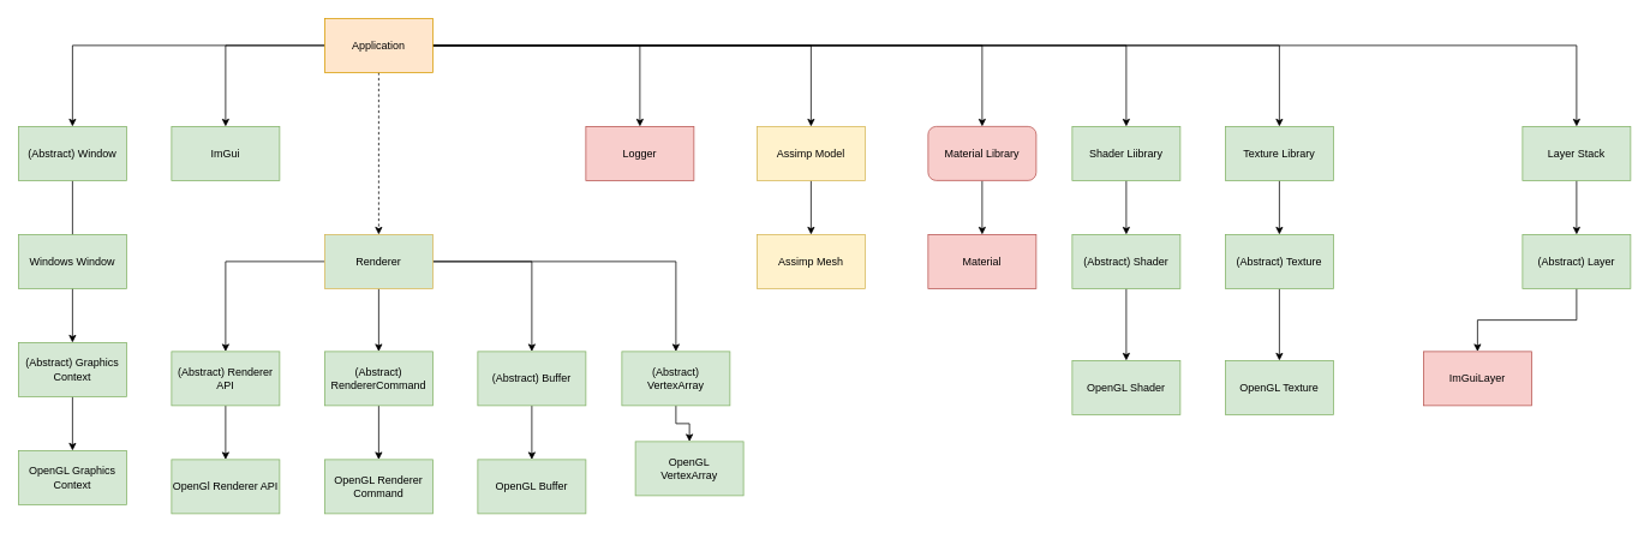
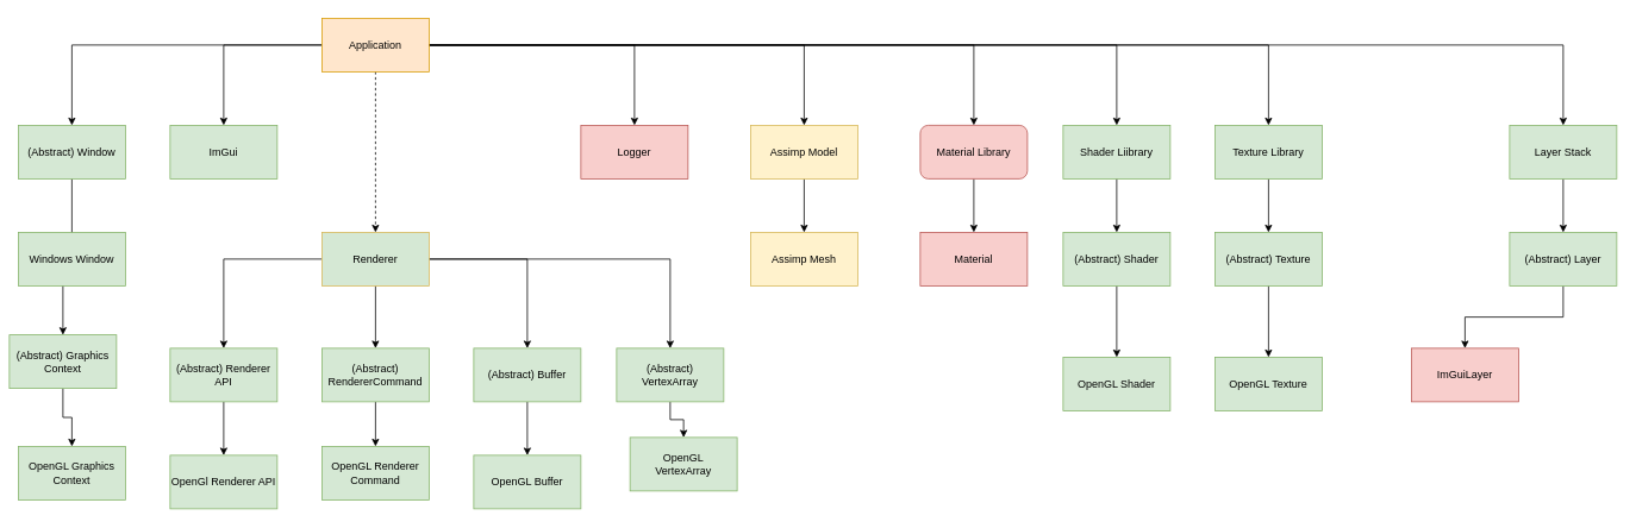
  <mxCell id="0" />
  <mxCell id="1" parent="0" />
  <mxCell id="2" style="edgeStyle=orthogonalEdgeStyle;rounded=0;orthogonalLoop=1;jettySize=auto;html=1;entryX=0.5;entryY=0;entryDx=0;entryDy=0;" parent="1" source="11" target="16" edge="1"><mxGeometry relative="1" as="geometry" /></mxCell>
  <mxCell id="3" style="edgeStyle=orthogonalEdgeStyle;rounded=0;orthogonalLoop=1;jettySize=auto;html=1;entryX=0.5;entryY=0;entryDx=0;entryDy=0;" parent="1" source="11" target="13" edge="1"><mxGeometry relative="1" as="geometry" /></mxCell>
  <mxCell id="4" style="edgeStyle=orthogonalEdgeStyle;rounded=0;orthogonalLoop=1;jettySize=auto;html=1;exitX=0.5;exitY=1;exitDx=0;exitDy=0;dashed=1;" parent="1" source="11" target="27" edge="1"><mxGeometry relative="1" as="geometry"><mxPoint x="410" y="130" as="sourcePoint" /></mxGeometry></mxCell>
  <mxCell id="5" style="edgeStyle=orthogonalEdgeStyle;rounded=0;orthogonalLoop=1;jettySize=auto;html=1;entryX=0.5;entryY=0;entryDx=0;entryDy=0;" parent="1" source="11" target="18" edge="1"><mxGeometry relative="1" as="geometry" /></mxCell>
  <mxCell id="6" style="edgeStyle=orthogonalEdgeStyle;rounded=0;orthogonalLoop=1;jettySize=auto;html=1;" parent="1" source="11" target="20" edge="1"><mxGeometry relative="1" as="geometry" /></mxCell>
  <mxCell id="7" style="edgeStyle=orthogonalEdgeStyle;rounded=0;orthogonalLoop=1;jettySize=auto;html=1;entryX=0.5;entryY=0;entryDx=0;entryDy=0;" parent="1" source="11" target="22" edge="1"><mxGeometry relative="1" as="geometry" /></mxCell>
  <mxCell id="8" style="edgeStyle=orthogonalEdgeStyle;rounded=0;orthogonalLoop=1;jettySize=auto;html=1;entryX=0.5;entryY=0;entryDx=0;entryDy=0;" parent="1" source="11" target="40" edge="1"><mxGeometry relative="1" as="geometry" /></mxCell>
  <mxCell id="9" style="edgeStyle=orthogonalEdgeStyle;rounded=0;orthogonalLoop=1;jettySize=auto;html=1;entryX=0.5;entryY=0;entryDx=0;entryDy=0;" parent="1" source="11" target="55" edge="1"><mxGeometry relative="1" as="geometry" /></mxCell>
  <mxCell id="10" style="edgeStyle=orthogonalEdgeStyle;rounded=0;orthogonalLoop=1;jettySize=auto;html=1;entryX=0.5;entryY=0;entryDx=0;entryDy=0;" edge="1" parent="1" source="11" target="57"><mxGeometry relative="1" as="geometry" /></mxCell>
  <mxCell id="11" value="Application" style="rounded=0;whiteSpace=wrap;html=1;fillColor=#ffe6cc;strokeColor=#d79b00;" parent="1" vertex="1"><mxGeometry x="360" width="120" height="60" as="geometry" y="20" /></mxCell>
  <mxCell id="12" style="edgeStyle=orthogonalEdgeStyle;rounded=0;orthogonalLoop=1;jettySize=auto;html=1;" parent="1" source="13" target="15" edge="1"><mxGeometry relative="1" as="geometry" /></mxCell>
  <mxCell id="13" value="(Abstract) Window" style="rounded=0;whiteSpace=wrap;html=1;fillColor=#d5e8d4;strokeColor=#82b366;" parent="1" vertex="1"><mxGeometry x="20" y="140" width="120" height="60" as="geometry" /></mxCell>
  <mxCell id="14" value="" style="edgeStyle=orthogonalEdgeStyle;rounded=0;orthogonalLoop=1;jettySize=auto;html=1;" parent="1" source="15" target="36" edge="1"><mxGeometry relative="1" as="geometry" /></mxCell>
- <mxCell id="15" value="(Abstract) Graphics Context" style="rounded=0;whiteSpace=wrap;html=1;fillColor=#d5e8d4;strokeColor=#82b366;" parent="1" vertex="1"><mxGeometry x="20" y="380" width="120" height="60" as="geometry" /></mxCell>
+ <mxCell id="15" value="(Abstract) Graphics Context" style="rounded=0;whiteSpace=wrap;html=1;fillColor=#d5e8d4;strokeColor=#82b366;" parent="1" vertex="1"><mxGeometry x="10" y="375" width="120" height="60" as="geometry" /></mxCell>
  <mxCell id="16" value="ImGui" style="rounded=0;whiteSpace=wrap;html=1;fillColor=#d5e8d4;strokeColor=#82b366;" parent="1" vertex="1"><mxGeometry x="190" y="140" width="120" height="60" as="geometry" /></mxCell>
  <mxCell id="17" style="edgeStyle=orthogonalEdgeStyle;rounded=0;orthogonalLoop=1;jettySize=auto;html=1;entryX=0.5;entryY=0;entryDx=0;entryDy=0;" parent="1" source="18" target="43" edge="1"><mxGeometry relative="1" as="geometry" /></mxCell>
  <mxCell id="18" value="Shader Liibrary" style="rounded=0;whiteSpace=wrap;html=1;fillColor=#d5e8d4;strokeColor=#82b366;" parent="1" vertex="1"><mxGeometry x="1190" y="140" width="120" height="60" as="geometry" /></mxCell>
  <mxCell id="19" style="edgeStyle=orthogonalEdgeStyle;rounded=0;orthogonalLoop=1;jettySize=auto;html=1;entryX=0.5;entryY=0;entryDx=0;entryDy=0;" parent="1" source="20" target="46" edge="1"><mxGeometry relative="1" as="geometry" /></mxCell>
  <mxCell id="20" value="Texture Library" style="rounded=0;whiteSpace=wrap;html=1;fillColor=#d5e8d4;strokeColor=#82b366;" parent="1" vertex="1"><mxGeometry x="1360" y="140" width="120" height="60" as="geometry" /></mxCell>
  <mxCell id="21" value="" style="edgeStyle=orthogonalEdgeStyle;rounded=0;orthogonalLoop=1;jettySize=auto;html=1;" parent="1" source="22" target="35" edge="1"><mxGeometry relative="1" as="geometry" /></mxCell>
  <mxCell id="22" value="Layer Stack" style="rounded=0;whiteSpace=wrap;html=1;fillColor=#d5e8d4;strokeColor=#82b366;" parent="1" vertex="1"><mxGeometry x="1690" y="140" width="120" height="60" as="geometry" /></mxCell>
  <mxCell id="23" value="" style="edgeStyle=orthogonalEdgeStyle;rounded=0;orthogonalLoop=1;jettySize=auto;html=1;entryX=0.5;entryY=0;entryDx=0;entryDy=0;" parent="1" source="27" target="29" edge="1"><mxGeometry relative="1" as="geometry"><mxPoint x="340" y="371" as="targetPoint" /></mxGeometry></mxCell>
  <mxCell id="24" value="" style="edgeStyle=orthogonalEdgeStyle;rounded=0;orthogonalLoop=1;jettySize=auto;html=1;" parent="1" source="27" target="32" edge="1"><mxGeometry relative="1" as="geometry" /></mxCell>
  <mxCell id="25" style="edgeStyle=orthogonalEdgeStyle;rounded=0;orthogonalLoop=1;jettySize=auto;html=1;" parent="1" source="27" target="49" edge="1"><mxGeometry relative="1" as="geometry" /></mxCell>
  <mxCell id="26" style="edgeStyle=orthogonalEdgeStyle;rounded=0;orthogonalLoop=1;jettySize=auto;html=1;entryX=0.5;entryY=0;entryDx=0;entryDy=0;" parent="1" source="27" target="52" edge="1"><mxGeometry relative="1" as="geometry" /></mxCell>
  <mxCell id="27" value="Renderer" style="rounded=0;whiteSpace=wrap;html=1;fillColor=#d5e8d4;strokeColor=#d6b656;" parent="1" vertex="1"><mxGeometry x="360" y="260" width="120" height="60" as="geometry" /></mxCell>
  <mxCell id="28" value="" style="edgeStyle=orthogonalEdgeStyle;rounded=0;orthogonalLoop=1;jettySize=auto;html=1;" parent="1" source="29" target="30" edge="1"><mxGeometry relative="1" as="geometry" /></mxCell>
  <mxCell id="29" value="(Abstract) Renderer API" style="rounded=0;whiteSpace=wrap;html=1;fillColor=#d5e8d4;strokeColor=#82b366;" parent="1" vertex="1"><mxGeometry x="190" y="390" width="120" height="60" as="geometry" /></mxCell>
  <mxCell id="30" value="OpenGl Renderer API" style="rounded=0;whiteSpace=wrap;html=1;fillColor=#d5e8d4;strokeColor=#82b366;" parent="1" vertex="1"><mxGeometry x="190" y="510" width="120" height="60" as="geometry" /></mxCell>
  <mxCell id="31" value="" style="edgeStyle=orthogonalEdgeStyle;rounded=0;orthogonalLoop=1;jettySize=auto;html=1;" parent="1" source="32" target="33" edge="1"><mxGeometry relative="1" as="geometry" /></mxCell>
  <mxCell id="32" value="(Abstract) RendererCommand" style="rounded=0;whiteSpace=wrap;html=1;fillColor=#d5e8d4;strokeColor=#82b366;" parent="1" vertex="1"><mxGeometry x="360" y="390" width="120" height="60" as="geometry" /></mxCell>
- <mxCell id="33" value="OpenGL Renderer Command" style="rounded=0;whiteSpace=wrap;html=1;fillColor=#d5e8d4;strokeColor=#82b366;" parent="1" vertex="1"><mxGeometry x="360" y="510" width="120" height="60" as="geometry" /></mxCell>
+ <mxCell id="33" value="OpenGL Renderer Command" style="rounded=0;whiteSpace=wrap;html=1;fillColor=#d5e8d4;strokeColor=#82b366;" parent="1" vertex="1"><mxGeometry x="360" y="500" width="120" height="60" as="geometry" /></mxCell>
  <mxCell id="34" value="" style="edgeStyle=orthogonalEdgeStyle;rounded=0;orthogonalLoop=1;jettySize=auto;html=1;entryX=0.5;entryY=0;entryDx=0;entryDy=0;" parent="1" source="35" target="38" edge="1"><mxGeometry relative="1" as="geometry"><mxPoint x="1470" y="380" as="targetPoint" /></mxGeometry></mxCell>
  <mxCell id="35" value="(Abstract) Layer" style="rounded=0;whiteSpace=wrap;html=1;fillColor=#d5e8d4;strokeColor=#82b366;" parent="1" vertex="1"><mxGeometry x="1690" y="260" width="120" height="60" as="geometry" /></mxCell>
  <mxCell id="36" value="OpenGL Graphics Context" style="rounded=0;whiteSpace=wrap;html=1;fillColor=#d5e8d4;strokeColor=#82b366;" parent="1" vertex="1"><mxGeometry x="20" y="500" width="120" height="60" as="geometry" /></mxCell>
  <mxCell id="37" value="Windows Window" style="rounded=0;whiteSpace=wrap;html=1;fillColor=#d5e8d4;strokeColor=#82b366;" parent="1" vertex="1"><mxGeometry x="20" y="260" width="120" height="60" as="geometry" /></mxCell>
  <mxCell id="38" value="ImGuiLayer" style="rounded=0;whiteSpace=wrap;html=1;fillColor=#f8cecc;strokeColor=#b85450;" parent="1" vertex="1"><mxGeometry x="1580" y="390" width="120" height="60" as="geometry" /></mxCell>
  <mxCell id="39" style="edgeStyle=orthogonalEdgeStyle;rounded=0;orthogonalLoop=1;jettySize=auto;html=1;entryX=0.5;entryY=0;entryDx=0;entryDy=0;" parent="1" source="40" target="41" edge="1"><mxGeometry relative="1" as="geometry" /></mxCell>
  <mxCell id="40" value="Material Library" style="whiteSpace=wrap;html=1;fillColor=#f8cecc;strokeColor=#b85450;rounded=1;" parent="1" vertex="1"><mxGeometry x="1030" y="140" width="120" height="60" as="geometry" /></mxCell>
  <mxCell id="41" value="Material" style="rounded=0;whiteSpace=wrap;html=1;fillColor=#f8cecc;strokeColor=#b85450;" parent="1" vertex="1"><mxGeometry x="1030" y="260" width="120" height="60" as="geometry" /></mxCell>
  <mxCell id="42" style="edgeStyle=orthogonalEdgeStyle;rounded=0;orthogonalLoop=1;jettySize=auto;html=1;" parent="1" source="43" target="44" edge="1"><mxGeometry relative="1" as="geometry" /></mxCell>
  <mxCell id="43" value="(Abstract) Shader" style="rounded=0;whiteSpace=wrap;html=1;fillColor=#d5e8d4;strokeColor=#82b366;" parent="1" vertex="1"><mxGeometry x="1190" y="260" width="120" height="60" as="geometry" /></mxCell>
  <mxCell id="44" value="OpenGL Shader" style="rounded=0;whiteSpace=wrap;html=1;fillColor=#d5e8d4;strokeColor=#82b366;" parent="1" vertex="1"><mxGeometry x="1190" y="400" width="120" height="60" as="geometry" /></mxCell>
  <mxCell id="45" style="edgeStyle=orthogonalEdgeStyle;rounded=0;orthogonalLoop=1;jettySize=auto;html=1;entryX=0.5;entryY=0;entryDx=0;entryDy=0;" parent="1" source="46" target="47" edge="1"><mxGeometry relative="1" as="geometry" /></mxCell>
  <mxCell id="46" value="(Abstract) Texture" style="rounded=0;whiteSpace=wrap;html=1;fillColor=#d5e8d4;strokeColor=#82b366;" parent="1" vertex="1"><mxGeometry x="1360" y="260" width="120" height="60" as="geometry" /></mxCell>
  <mxCell id="47" value="OpenGL Texture" style="rounded=0;whiteSpace=wrap;html=1;fillColor=#d5e8d4;strokeColor=#82b366;" parent="1" vertex="1"><mxGeometry x="1360" y="400" width="120" height="60" as="geometry" /></mxCell>
  <mxCell id="48" style="edgeStyle=orthogonalEdgeStyle;rounded=0;orthogonalLoop=1;jettySize=auto;html=1;entryX=0.5;entryY=0;entryDx=0;entryDy=0;" parent="1" source="49" target="50" edge="1"><mxGeometry relative="1" as="geometry" /></mxCell>
  <mxCell id="49" value="(Abstract) Buffer" style="rounded=0;whiteSpace=wrap;html=1;fillColor=#d5e8d4;strokeColor=#82b366;" parent="1" vertex="1"><mxGeometry x="530" y="390" width="120" height="60" as="geometry" /></mxCell>
  <mxCell id="50" value="OpenGL Buffer" style="rounded=0;whiteSpace=wrap;html=1;fillColor=#d5e8d4;strokeColor=#82b366;" parent="1" vertex="1"><mxGeometry x="530" y="510" width="120" height="60" as="geometry" /></mxCell>
  <mxCell id="51" style="edgeStyle=orthogonalEdgeStyle;rounded=0;orthogonalLoop=1;jettySize=auto;html=1;entryX=0.5;entryY=0;entryDx=0;entryDy=0;" parent="1" source="52" target="53" edge="1"><mxGeometry relative="1" as="geometry" /></mxCell>
  <mxCell id="52" value="(Abstract) VertexArray" style="rounded=0;whiteSpace=wrap;html=1;fillColor=#d5e8d4;strokeColor=#82b366;" parent="1" vertex="1"><mxGeometry x="690" y="390" width="120" height="60" as="geometry" /></mxCell>
  <mxCell id="53" value="OpenGL&lt;br&gt;VertexArray" style="rounded=0;whiteSpace=wrap;html=1;fillColor=#d5e8d4;strokeColor=#82b366;" parent="1" vertex="1"><mxGeometry x="705" y="490" width="120" height="60" as="geometry" /></mxCell>
  <mxCell id="54" style="edgeStyle=orthogonalEdgeStyle;rounded=0;orthogonalLoop=1;jettySize=auto;html=1;entryX=0.5;entryY=0;entryDx=0;entryDy=0;" parent="1" source="55" target="56" edge="1"><mxGeometry relative="1" as="geometry" /></mxCell>
  <mxCell id="55" value="Assimp Model" style="rounded=0;whiteSpace=wrap;html=1;fillColor=#fff2cc;strokeColor=#d6b656;" parent="1" vertex="1"><mxGeometry x="840" y="140" width="120" height="60" as="geometry" /></mxCell>
  <mxCell id="56" value="Assimp Mesh" style="rounded=0;whiteSpace=wrap;html=1;fillColor=#fff2cc;strokeColor=#d6b656;" parent="1" vertex="1"><mxGeometry x="840" y="260" width="120" height="60" as="geometry" /></mxCell>
  <mxCell id="57" value="Logger" style="rounded=0;whiteSpace=wrap;html=1;fillColor=#f8cecc;strokeColor=#b85450;" vertex="1" parent="1"><mxGeometry x="650" y="140" width="120" height="60" as="geometry" /></mxCell>
